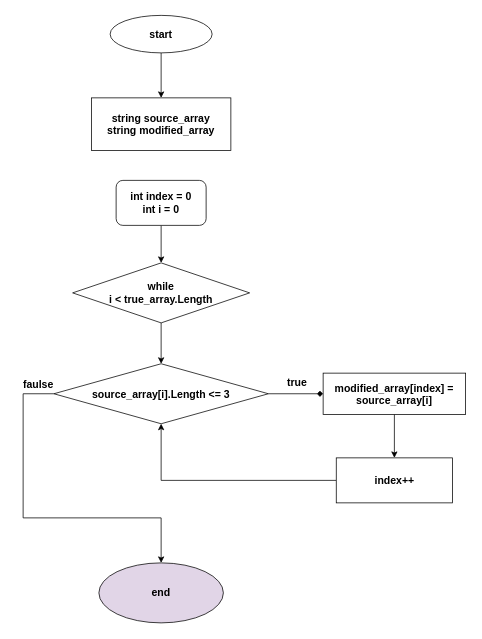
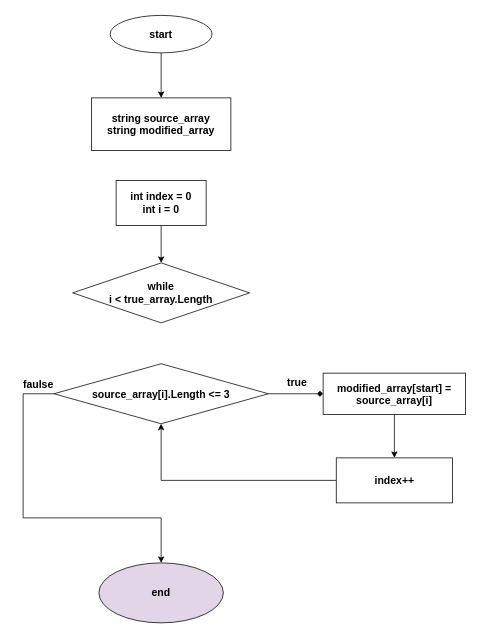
  <mxCell id="0" />
  <mxCell id="1" parent="0" />
  <mxCell id="2" value="" style="edgeStyle=orthogonalEdgeStyle;rounded=0;orthogonalLoop=1;jettySize=auto;html=1;fontStyle=1;fontSize=14;" edge="1" parent="1" source="3" target="4"><mxGeometry relative="1" as="geometry" /></mxCell>
  <mxCell id="3" value="start" style="ellipse;whiteSpace=wrap;html=1;fontSize=14;fontStyle=1" vertex="1" parent="1"><mxGeometry x="146" y="20" width="136" height="50" as="geometry" /></mxCell>
  <mxCell id="4" value="string source_array&lt;br style=&quot;font-size: 14px;&quot;&gt;string modified_array" style="whiteSpace=wrap;html=1;fontStyle=1;fontSize=14;" vertex="1" parent="1"><mxGeometry x="121" y="130" width="186" height="70" as="geometry" /></mxCell>
  <mxCell id="5" value="" style="edgeStyle=orthogonalEdgeStyle;rounded=0;orthogonalLoop=1;jettySize=auto;html=1;fontStyle=1;fontSize=14;" edge="1" parent="1" source="6" target="8"><mxGeometry relative="1" as="geometry" /></mxCell>
- <mxCell id="6" value="int index = 0&lt;br style=&quot;font-size: 14px;&quot;&gt;int i = 0" style="whiteSpace=wrap;html=1;fontStyle=1;fontSize=14;rounded=1;" vertex="1" parent="1"><mxGeometry x="154" y="240" width="120" height="60" as="geometry" /></mxCell>
- <mxCell id="7" value="" style="edgeStyle=orthogonalEdgeStyle;rounded=0;orthogonalLoop=1;jettySize=auto;html=1;fontStyle=1;fontSize=14;" edge="1" parent="1" source="8" target="11"><mxGeometry relative="1" as="geometry" /></mxCell>
+ <mxCell id="6" value="int index = 0&lt;br style=&quot;font-size: 14px;&quot;&gt;int i = 0" style="whiteSpace=wrap;html=1;fontStyle=1;fontSize=14;" vertex="1" parent="1"><mxGeometry x="154" y="240" width="120" height="60" as="geometry" /></mxCell>
  <mxCell id="8" value="while&lt;br style=&quot;font-size: 14px;&quot;&gt;i &amp;lt; true_array.Length" style="rhombus;whiteSpace=wrap;html=1;fontStyle=1;fontSize=14;" vertex="1" parent="1"><mxGeometry x="96" y="350" width="236" height="80" as="geometry" /></mxCell>
  <mxCell id="9" value="" style="edgeStyle=orthogonalEdgeStyle;rounded=0;orthogonalLoop=1;jettySize=auto;html=1;fontStyle=1;fontSize=14;endArrow=diamond;" edge="1" parent="1" source="11" target="13"><mxGeometry relative="1" as="geometry" /></mxCell>
  <mxCell id="10" value="" style="edgeStyle=orthogonalEdgeStyle;rounded=0;orthogonalLoop=1;jettySize=auto;html=1;entryX=0.5;entryY=0;entryDx=0;entryDy=0;fontStyle=1;fontSize=14;" edge="1" parent="1" source="11" target="17"><mxGeometry relative="1" as="geometry"><Array as="points"><mxPoint x="30" y="525" /><mxPoint x="30" y="690" /><mxPoint x="214" y="690" /></Array></mxGeometry></mxCell>
  <mxCell id="11" value="source_array[i].Length &amp;lt;= 3" style="rhombus;whiteSpace=wrap;html=1;fontStyle=1;fontSize=14;" vertex="1" parent="1"><mxGeometry x="71" y="484.5" width="286" height="80" as="geometry" /></mxCell>
  <mxCell id="12" value="" style="edgeStyle=orthogonalEdgeStyle;rounded=0;orthogonalLoop=1;jettySize=auto;html=1;fontStyle=1;fontSize=14;" edge="1" parent="1" source="13" target="16"><mxGeometry relative="1" as="geometry" /></mxCell>
- <mxCell id="13" value="modified_array[index] = source_array[i]" style="whiteSpace=wrap;html=1;fontStyle=1;fontSize=14;" vertex="1" parent="1"><mxGeometry x="430" y="497" width="190" height="55" as="geometry" /></mxCell>
+ <mxCell id="13" value="modified_array[start] = source_array[i]" style="whiteSpace=wrap;html=1;fontStyle=1;fontSize=14;" vertex="1" parent="1"><mxGeometry x="430" y="497" width="190" height="55" as="geometry" /></mxCell>
  <mxCell id="14" value="true" style="text;html=1;align=center;verticalAlign=middle;resizable=0;points=[];autosize=1;strokeColor=none;fillColor=none;fontStyle=1;fontSize=14;" vertex="1" parent="1"><mxGeometry x="370" y="495" width="50" height="30" as="geometry" /></mxCell>
  <mxCell id="15" value="" style="edgeStyle=orthogonalEdgeStyle;rounded=0;orthogonalLoop=1;jettySize=auto;html=1;entryX=0.5;entryY=1;entryDx=0;entryDy=0;fontStyle=1;fontSize=14;" edge="1" parent="1" source="16" target="11"><mxGeometry relative="1" as="geometry"><mxPoint x="330" y="640" as="targetPoint" /></mxGeometry></mxCell>
  <mxCell id="16" value="index++" style="whiteSpace=wrap;html=1;fontStyle=1;fontSize=14;" vertex="1" parent="1"><mxGeometry x="447.5" y="610" width="155" height="60" as="geometry" /></mxCell>
  <mxCell id="17" value="end" style="ellipse;whiteSpace=wrap;html=1;fontStyle=1;fontSize=14;fillColor=#e1d5e7;" vertex="1" parent="1"><mxGeometry x="131" y="750" width="166" height="80" as="geometry" /></mxCell>
  <mxCell id="18" value="faulse" style="text;html=1;align=center;verticalAlign=middle;resizable=0;points=[];autosize=1;strokeColor=none;fillColor=none;fontStyle=1;fontSize=14;" vertex="1" parent="1"><mxGeometry x="20" y="497" width="60" height="30" as="geometry" /></mxCell>
